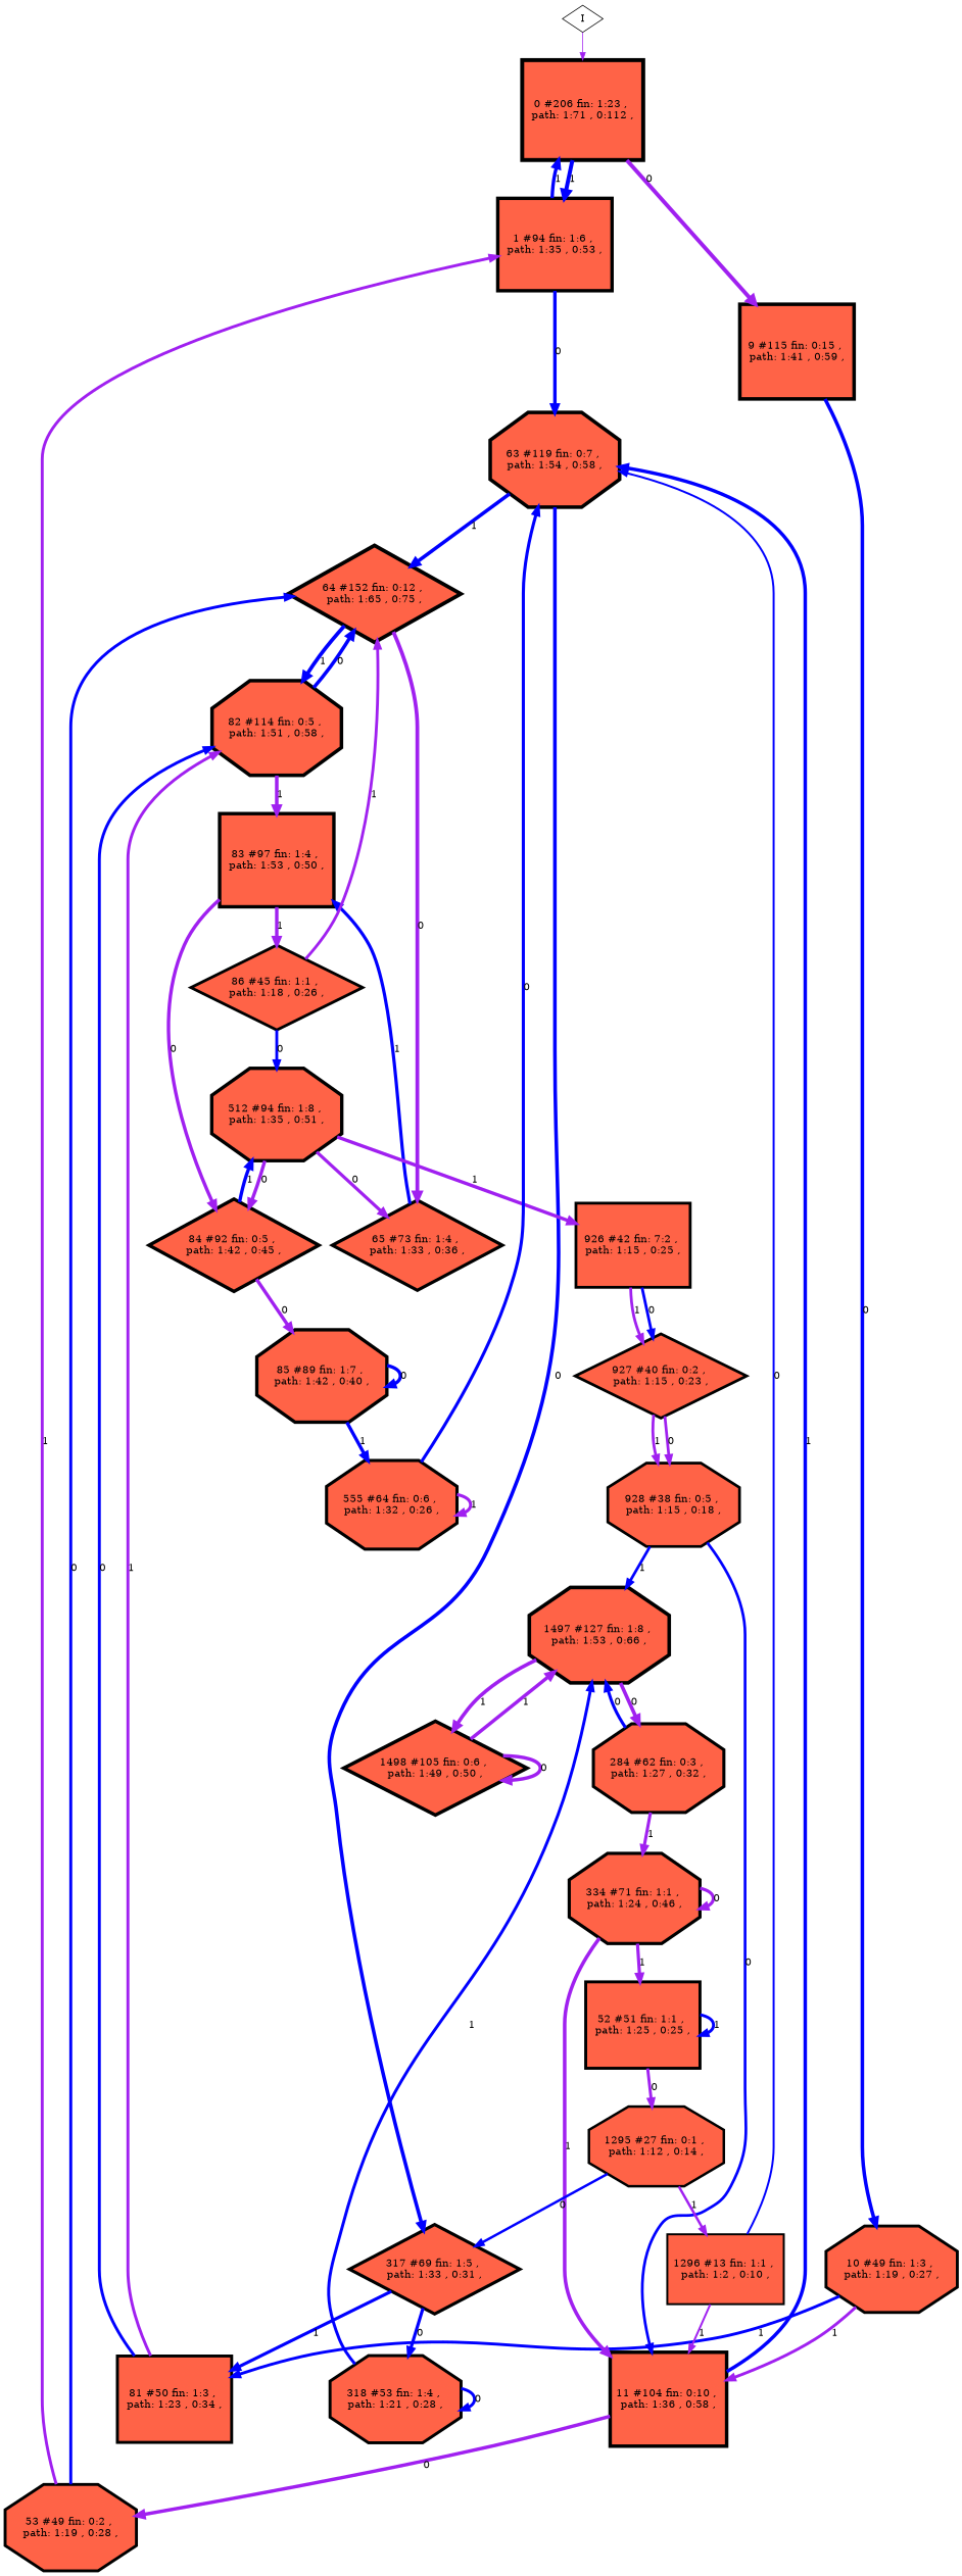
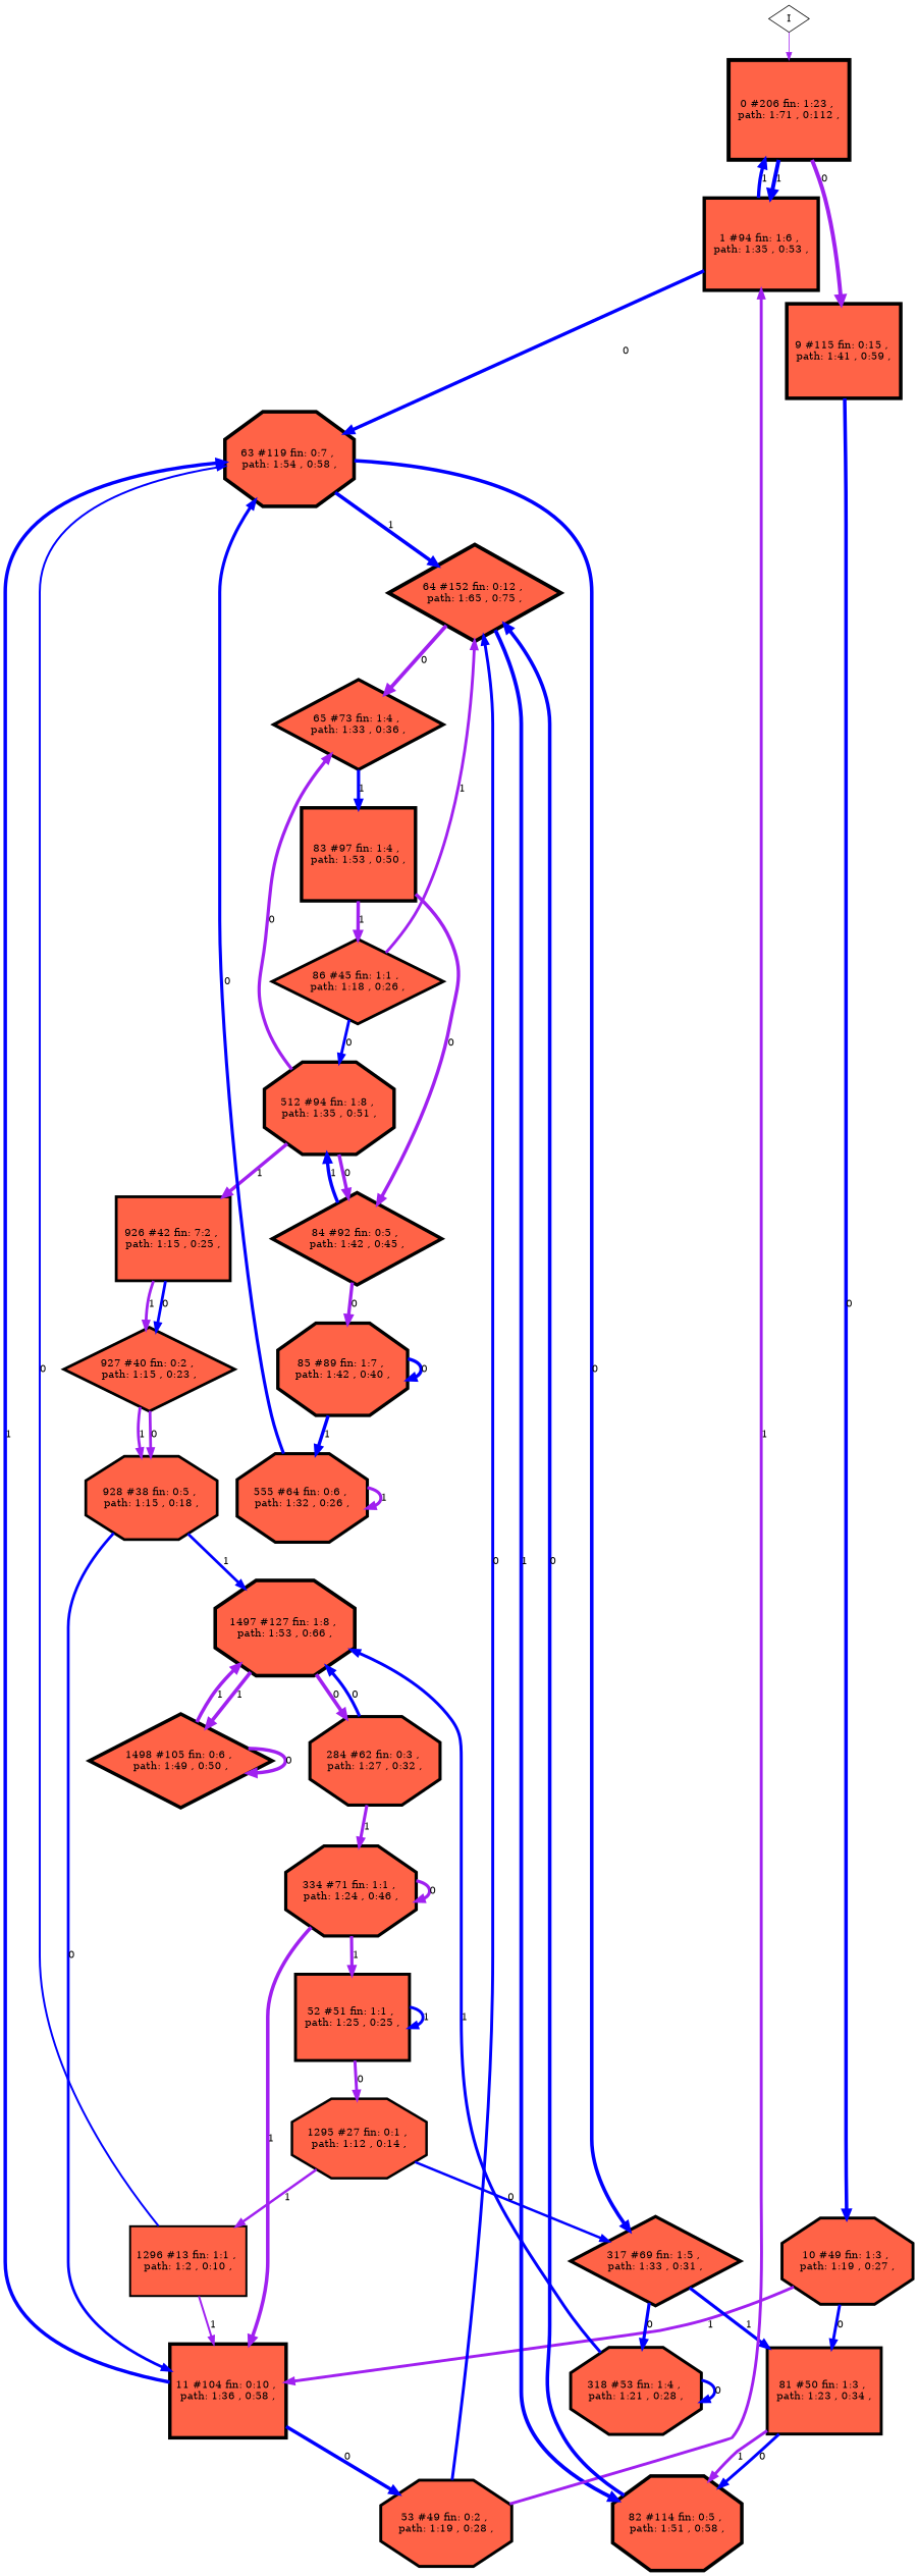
  digraph {
    node [fillcolor=tomato penwidth=4.55388 shape=octagon style=filled]
    edge [color=purple penwidth=4.55388]
    n1 [height=1.84573 label="0 #206 fin: 1:23 , \n path: 1:71 , 0:112 , " penwidth=5.33272 shape=box width=1.84573]
    n2 [height=1.7145 label="1 #94 fin: 1:6 , \n path: 1:35 , 0:53 , " shape=box width=1.7145]
    n3 [height=1.74982 label="9 #115 fin: 0:15 , \n path: 1:41 , 0:59 , " penwidth=4.75359 shape=box width=1.74982]
    n4 [height=1.7557 label="63 #119 fin: 0:7 , \n path: 1:54 , 0:58 , " penwidth=4.78749 width=1.7557]
    n5 [height=1.59169 label="10 #49 fin: 1:3 , \n path: 1:19 , 0:27 , " penwidth=3.91202 width=1.59169]
    I [shape=diamond fillcolor="" penwidth="" style=""]
    n7 [height=1.79682 label="64 #152 fin: 0:12 , \n path: 1:65 , 0:75 , " penwidth=5.03044 shape=diamond width=1.79682]
    n8 [height=1.65794 label="317 #69 fin: 1:5 , \n path: 1:33 , 0:31 , " penwidth=4.2485 shape=diamond width=1.65794]
    n9 [height=1.73236 label="11 #104 fin: 0:10 , \n path: 1:36 , 0:58 , " penwidth=4.65396 shape=box width=1.73236]
    n10 [height=1.59169 label="53 #49 fin: 0:2 , \n path: 1:19 , 0:28 , " penwidth=3.91202 width=1.59169]
    n11 [height=1.59571 label="81 #50 fin: 1:3 , \n path: 1:23 , 0:34 , " penwidth=3.93183 shape=box width=1.59571]
    n12 [height=1.74832 label="82 #114 fin: 0:5 , \n path: 1:51 , 0:58 , " penwidth=4.74493 width=1.74832]
    n13 [height=1.66847 label="65 #73 fin: 1:4 , \n path: 1:33 , 0:36 , " penwidth=4.30407 shape=diamond width=1.66847]
    n14 [height=1.60723 label="318 #53 fin: 1:4 , \n path: 1:21 , 0:28 , " penwidth=3.98898 width=1.60723]
    n15 [height=1.72008 label="83 #97 fin: 1:4 , \n path: 1:53 , 0:50 , " penwidth=4.58497 shape=box width=1.72008]
    n16 [height=1.76679 label="1497 #127 fin: 1:8 , \n path: 1:53 , 0:66 , " penwidth=4.85203 width=1.76679]
    n17 [height=1.57457 label="86 #45 fin: 1:1 , \n path: 1:18 , 0:26 , " penwidth=3.82864 shape=diamond width=1.57457]
    n18 [height=1.71066 label="84 #92 fin: 0:5 , \n path: 1:42 , 0:45 , " penwidth=4.5326 shape=diamond width=1.71066]
    n19 [height=1.7145 label="512 #94 fin: 1:8 , \n path: 1:35 , 0:51 , " width=1.7145]
    n20 [height=1.5605 label="926 #42 fin: 7:2 , \n path: 1:15 , 0:25 , " penwidth=3.7612 shape=box width=1.5605]
    n21 [height=1.63766 label="284 #62 fin: 0:3 , \n path: 1:27 , 0:32 , " penwidth=4.14313 width=1.63766]
    n22 [height=1.73403 label="1498 #105 fin: 0:6 , \n path: 1:49 , 0:50 , " penwidth=4.66344 shape=diamond width=1.73403]
    n23 [height=1.70471 label="85 #89 fin: 1:7 , \n path: 1:42 , 0:40 , " penwidth=4.49981 width=1.70471]
    n24 [height=1.55045 label="927 #40 fin: 0:2 , \n path: 1:15 , 0:23 , " penwidth=3.71357 shape=diamond width=1.55045]
    n25 [height=1.66329 label="334 #71 fin: 1:1 , \n path: 1:24 , 0:46 , " penwidth=4.27667 width=1.66329]
    n26 [height=1.64372 label="555 #64 fin: 0:6 , \n path: 1:32 , 0:26 , " penwidth=4.17439 width=1.64372]
    n27 [height=1.53978 label="928 #38 fin: 0:5 , \n path: 1:15 , 0:18 , " penwidth=3.66356 width=1.53978]
    n28 [height=1.59964 label="52 #51 fin: 1:1 , \n path: 1:25 , 0:25 , " penwidth=3.95124 shape=box width=1.59964]
    n29 [height=1.46608 label="1295 #27 fin: 0:1 , \n path: 1:12 , 0:14 , " penwidth=3.3322 width=1.46608]
    n30 [height=1.29172 label="1296 #13 fin: 1:1 , \n path: 1:2 , 0:10 , " penwidth=2.63906 shape=box width=1.29172]
    n1 -> n2 [color=blue label="1 " penwidth=5.33272]
    n1 -> n3 [label="0 " penwidth=5.33272]
    n2 -> n1 [color=blue label="1 "]
    n2 -> n4 [color=blue label="0 "]
    n3 -> n5 [color=blue label="0 " penwidth=4.75359]
    n4 -> n7 [color=blue label="1 " penwidth=4.78749]
    n4 -> n8 [color=blue label="0 " penwidth=4.78749]
    n5 -> n9 [label="1 " penwidth=3.91202]
-   n5 -> n11 [color=blue label="1 " penwidth=3.91202]
+   n5 -> n11 [color=blue label="0 " penwidth=3.91202]
    I -> n1 [penwidth=""]
    n7 -> n12 [color=blue label="1 " penwidth=5.03044]
    n7 -> n13 [label="0 " penwidth=5.03044]
    n8 -> n11 [color=blue label="1 " penwidth=4.2485]
    n8 -> n14 [color=blue label="0 " penwidth=4.2485]
    n9 -> n4 [color=blue label="1 " penwidth=4.65396]
-   n9 -> n10 [label="0 " penwidth=4.65396]
+   n9 -> n10 [color=blue label="0 " penwidth=4.65396]
    n10 -> n2 [label="1 " penwidth=3.91202]
    n10 -> n7 [color=blue label="0 " penwidth=3.91202]
    n11 -> n12 [label="1 " penwidth=3.93183]
    n11 -> n12 [color=blue label="0 " penwidth=3.93183]
    n12 -> n7 [color=blue label="0 " penwidth=4.74493]
-   n12 -> n15 [label="1 " penwidth=4.74493]
    n13 -> n15 [color=blue label="1 " penwidth=4.30407]
    n14 -> n14 [color=blue label="0 " penwidth=3.98898]
    n14 -> n16 [color=blue label="1 " penwidth=3.98898]
    n15 -> n17 [label="1 " penwidth=4.58497]
    n15 -> n18 [label="0 " penwidth=4.58497]
    n16 -> n21 [label="0 " penwidth=4.85203]
    n16 -> n22 [label="1 " penwidth=4.85203]
    n17 -> n7 [label="1 " penwidth=3.82864]
    n17 -> n19 [color=blue label="0 " penwidth=3.82864]
    n18 -> n19 [color=blue label="1 " penwidth=4.5326]
    n18 -> n23 [label="0 " penwidth=4.5326]
    n19 -> n13 [label="0 " penwidth=4.30407]
    n19 -> n18 [label="0 "]
    n19 -> n20 [label="1 "]
    n20 -> n24 [label="1 " penwidth=3.7612]
    n20 -> n24 [color=blue label="0 " penwidth=3.7612]
    n21 -> n16 [color=blue label="0 " penwidth=4.14313]
    n21 -> n25 [label="1 " penwidth=4.14313]
    n22 -> n16 [label="1 " penwidth=4.66344]
    n22 -> n22 [label="0 " penwidth=4.66344]
    n23 -> n23 [color=blue label="0 " penwidth=4.49981]
    n23 -> n26 [color=blue label="1 " penwidth=4.49981]
    n24 -> n27 [label="1 " penwidth=3.71357]
    n24 -> n27 [label="0 " penwidth=3.71357]
    n25 -> n9 [label="1 " penwidth=4.75359]
    n25 -> n25 [label="0 " penwidth=4.27667]
    n25 -> n28 [label="1 " penwidth=4.27667]
    n26 -> n4 [color=blue label="0 " penwidth=4.17439]
    n26 -> n26 [label="1 " penwidth=4.17439]
    n27 -> n9 [color=blue label="0 " penwidth=3.66356]
    n27 -> n16 [color=blue label="1 " penwidth=3.66356]
    n28 -> n28 [color=blue label="1 " penwidth=3.95124]
    n28 -> n29 [label="0 " penwidth=3.95124]
    n29 -> n8 [color=blue label="0 " penwidth=3.3322]
    n29 -> n30 [label="1 " penwidth=3.3322]
    n30 -> n4 [color=blue label="0 " penwidth=2.63906]
    n30 -> n9 [label="1 " penwidth=2.63906]
  }
